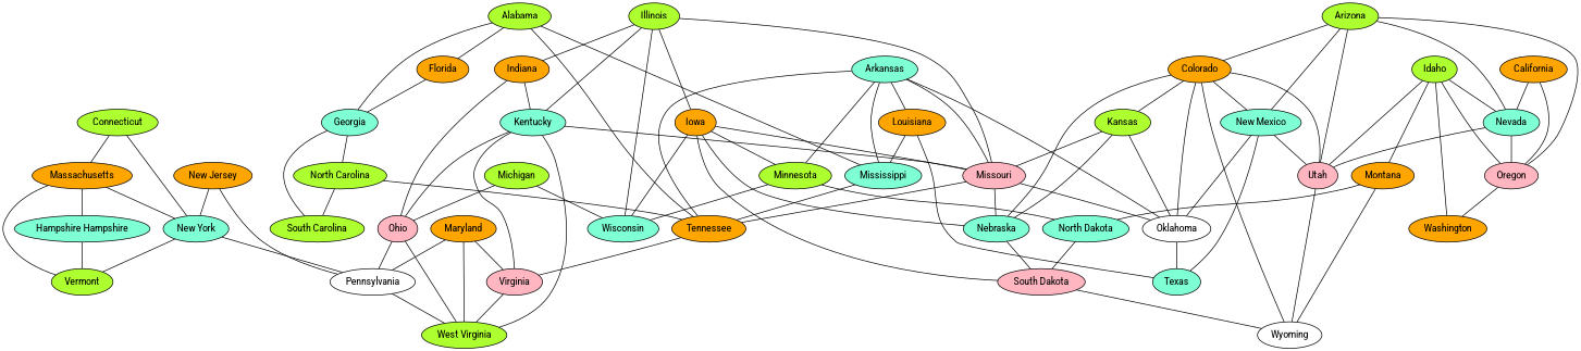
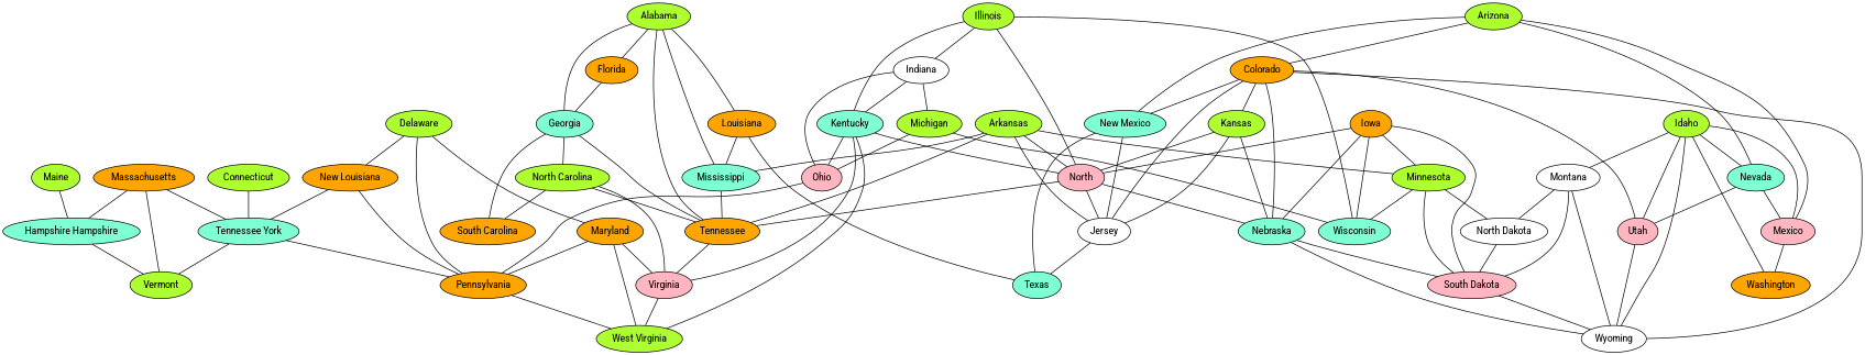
  graph {
    fontname="Roboto Condensed"
    node [fillcolor=GreenYellow fontname="Roboto Condensed" style=filled]
    edge [fontname="Roboto Condensed"]
    n1 [label=Alabama]
    n2 [fillcolor=Orange label=Florida]
    n3 [fillcolor=Aquamarine label=Georgia]
    n4 [fillcolor=Aquamarine label=Mississippi]
    n5 [fillcolor=Orange label=Tennessee]
    n6 [label="North Carolina"]
-   n7 [label="South Carolina"]
+   n7 [fillcolor=Orange label="South Carolina"]
    n8 [fillcolor=LightPink label=Virginia]
    n9 [label="West Virginia"]
    n10 [label=Arizona]
    n11 [fillcolor=Orange label=Colorado]
    n12 [fillcolor=Aquamarine label=Nevada]
    n13 [fillcolor=Aquamarine label="New Mexico"]
    n14 [fillcolor=LightPink label=Utah]
-   n15 [fillcolor=LightPink label=Oregon]
-   n16 [fillcolor=Orange label=California]
-   n17 [fillcolor=White label=Oklahoma]
+   n15 [fillcolor=LightPink label=Mexico]
+   n17 [fillcolor=White label=Jersey]
    n18 [label=Kansas]
    n19 [fillcolor=Aquamarine label=Nebraska]
    n20 [fillcolor=White label=Wyoming]
    n21 [fillcolor=Aquamarine label=Texas]
    n22 [fillcolor=Orange label=Washington]
-   n23 [fillcolor=LightPink label=Missouri]
+   n23 [fillcolor=LightPink label=North]
    n24 [fillcolor=LightPink label="South Dakota"]
-   n25 [fillcolor=Aquamarine label=Arkansas]
+   n25 [label=Arkansas]
    n26 [fillcolor=Orange label=Louisiana]
    n27 [label=Minnesota]
    n28 [label=Connecticut]
    n29 [fillcolor=Orange label=Massachusetts]
-   n30 [fillcolor=Aquamarine label="New York"]
+   n30 [fillcolor=Aquamarine label="Tennessee York"]
    n31 [fillcolor=Aquamarine label="Hampshire Hampshire"]
    n32 [label=Vermont]
-   n33 [fillcolor=White label=Pennsylvania]
+   n33 [fillcolor=Orange label=Pennsylvania]
+   n34 [label=Delaware]
    n35 [fillcolor=Orange label=Maryland]
-   n36 [fillcolor=Orange label="New Jersey"]
+   n36 [fillcolor=Orange label="New Louisiana"]
    n37 [label=Idaho]
-   n38 [fillcolor=Orange label=Montana]
-   n39 [fillcolor=Aquamarine label="North Dakota"]
+   n38 [fillcolor=White label=Montana]
+   n39 [fillcolor=White label="North Dakota"]
    n40 [label=Illinois]
-   n41 [fillcolor=Orange label=Indiana]
+   n41 [fillcolor=White label=Indiana]
    n42 [fillcolor=Orange label=Iowa]
    n43 [fillcolor=Aquamarine label=Kentucky]
    n44 [fillcolor=Aquamarine label=Wisconsin]
    n45 [label=Michigan]
    n46 [fillcolor=LightPink label=Ohio]
+   n47 [label=Maine]
    n1 -- n2
    n1 -- n3
    n1 -- n4
    n1 -- n5
    n2 -- n3
+   n3 -- n5
    n3 -- n6
    n3 -- n7
    n4 -- n5
    n5 -- n8
    n6 -- n5
    n6 -- n7
+   n6 -- n8
    n8 -- n9
    n10 -- n11
    n10 -- n12
    n10 -- n13
-   n10 -- n14
    n10 -- n15
    n11 -- n13
    n11 -- n14
    n11 -- n17
    n11 -- n18
    n11 -- n19
    n11 -- n20
    n12 -- n14
    n12 -- n15
-   n13 -- n14
    n13 -- n17
    n13 -- n21
    n14 -- n20
    n15 -- n22
-   n16 -- n12
-   n16 -- n15
    n17 -- n21
    n18 -- n17
    n18 -- n19
    n18 -- n23
+   n19 -- n20
    n19 -- n24
    n23 -- n5
    n23 -- n17
    n23 -- n19
    n24 -- n20
    n25 -- n4
    n25 -- n5
    n25 -- n17
    n25 -- n23
-   n25 -- n26
+   n1 -- n26
    n25 -- n27
    n26 -- n4
    n26 -- n21
+   n27 -- n24
    n27 -- n39
    n27 -- n44
-   n28 -- n29
    n28 -- n30
    n29 -- n30
    n29 -- n31
    n29 -- n32
    n30 -- n32
    n30 -- n33
    n31 -- n32
    n33 -- n9
+   n34 -- n33
+   n34 -- n35
+   n34 -- n36
    n35 -- n8
    n35 -- n9
    n35 -- n33
    n36 -- n30
    n36 -- n33
    n37 -- n12
    n37 -- n14
    n37 -- n15
+   n37 -- n20
    n37 -- n22
    n37 -- n38
    n38 -- n20
+   n38 -- n24
    n38 -- n39
    n39 -- n24
    n40 -- n23
    n40 -- n41
-   n40 -- n42
    n40 -- n43
    n40 -- n44
    n41 -- n43
+   n41 -- n45
    n41 -- n46
    n42 -- n19
    n42 -- n23
    n42 -- n24
    n42 -- n27
    n42 -- n44
    n43 -- n8
    n43 -- n9
    n43 -- n23
    n43 -- n46
    n45 -- n44
    n45 -- n46
-   n46 -- n9
    n46 -- n33
+   n47 -- n31
  }
